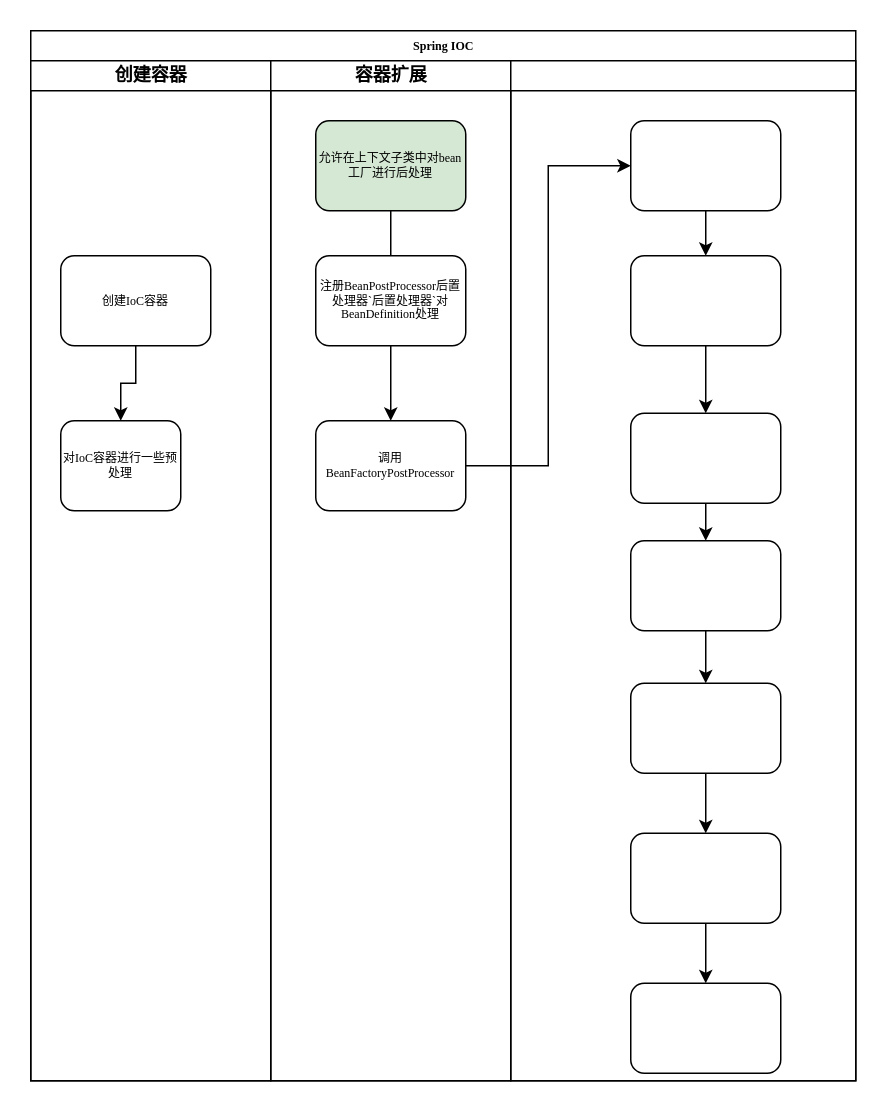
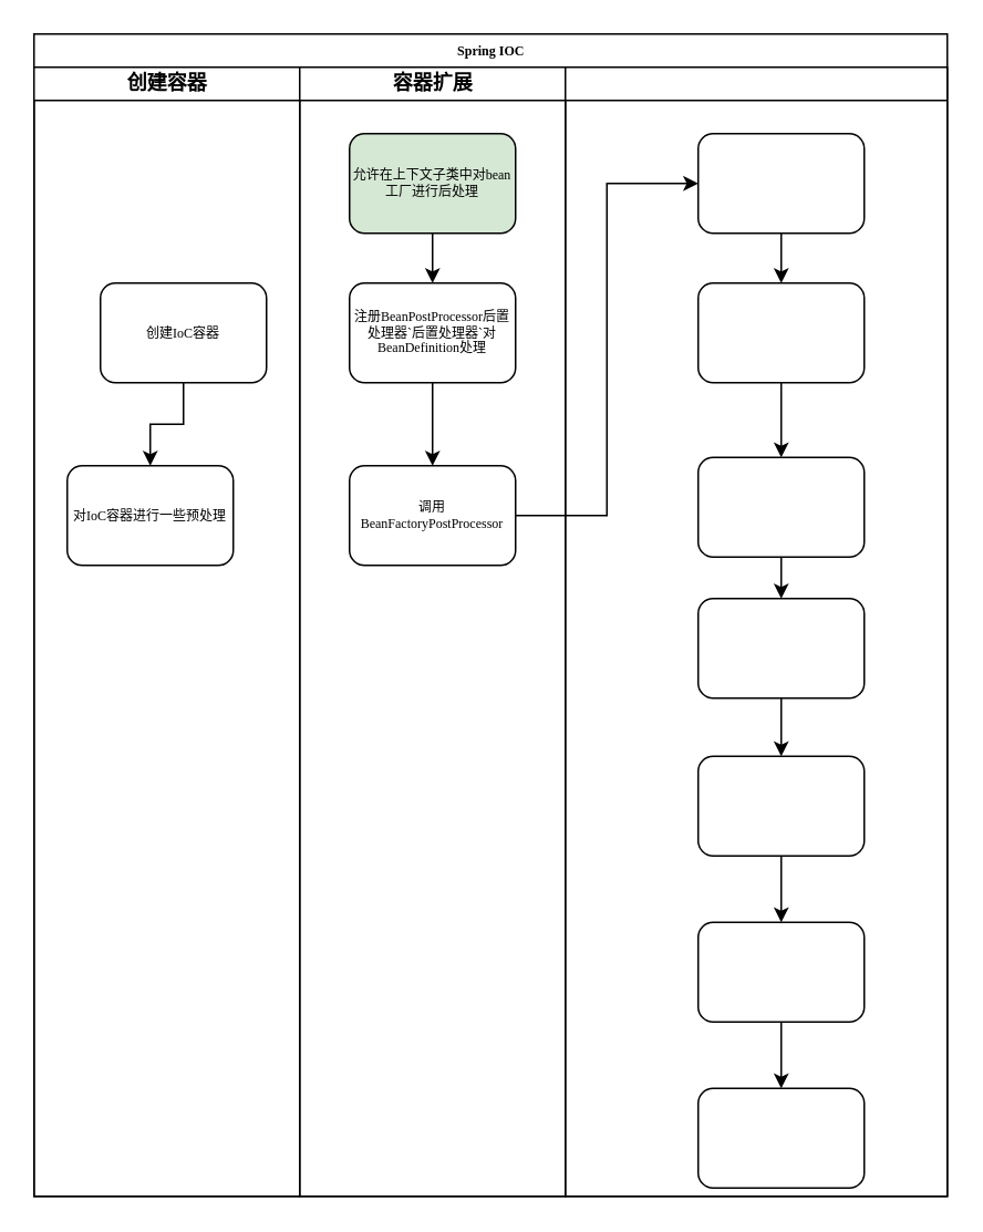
  <mxCell id="0" />
  <mxCell id="1" parent="0" />
  <mxCell id="2" value="Spring IOC" style="swimlane;html=1;childLayout=stackLayout;startSize=20;rounded=0;shadow=0;labelBackgroundColor=none;strokeWidth=1;fontFamily=Verdana;fontSize=8;align=center;" parent="1" vertex="1"><mxGeometry x="20" y="20" width="550" height="700" as="geometry" /></mxCell>
  <mxCell id="3" value="创建容器" style="swimlane;html=1;startSize=20;" parent="2" vertex="1"><mxGeometry y="20" width="160" height="680" as="geometry" /></mxCell>
  <mxCell id="4" value="" style="edgeStyle=orthogonalEdgeStyle;rounded=0;orthogonalLoop=1;jettySize=auto;html=1;" edge="1" parent="3" source="5" target="6"><mxGeometry relative="1" as="geometry" /></mxCell>
- <mxCell id="5" value="创建IoC容器" style="rounded=1;whiteSpace=wrap;html=1;shadow=0;labelBackgroundColor=none;strokeWidth=1;fontFamily=Verdana;fontSize=8;align=center;" vertex="1" parent="3"><mxGeometry x="20" y="130" width="100" height="60" as="geometry" /></mxCell>
- <mxCell id="6" value="对IoC容器进行一些预处理" style="rounded=1;whiteSpace=wrap;html=1;shadow=0;labelBackgroundColor=none;strokeWidth=1;fontFamily=Verdana;fontSize=8;align=center;" vertex="1" parent="3"><mxGeometry x="20" y="240" width="80" height="60" as="geometry" /></mxCell>
+ <mxCell id="5" value="创建IoC容器" style="rounded=1;whiteSpace=wrap;html=1;shadow=0;labelBackgroundColor=none;strokeWidth=1;fontFamily=Verdana;fontSize=8;align=center;" vertex="1" parent="3"><mxGeometry x="40" y="130" width="100" height="60" as="geometry" /></mxCell>
+ <mxCell id="6" value="对IoC容器进行一些预处理" style="rounded=1;whiteSpace=wrap;html=1;shadow=0;labelBackgroundColor=none;strokeWidth=1;fontFamily=Verdana;fontSize=8;align=center;" vertex="1" parent="3"><mxGeometry x="20" y="240" width="100" height="60" as="geometry" /></mxCell>
  <mxCell id="7" value="容器扩展" style="swimlane;html=1;startSize=20;" vertex="1" parent="2"><mxGeometry x="160" y="20" width="160" height="680" as="geometry" /></mxCell>
- <mxCell id="8" value="" style="edgeStyle=orthogonalEdgeStyle;rounded=0;orthogonalLoop=1;jettySize=auto;html=1;endArrow=none;" edge="1" parent="7" source="9" target="11"><mxGeometry relative="1" as="geometry" /></mxCell>
+ <mxCell id="8" value="" style="edgeStyle=orthogonalEdgeStyle;rounded=0;orthogonalLoop=1;jettySize=auto;html=1;" edge="1" parent="7" source="9" target="11"><mxGeometry relative="1" as="geometry" /></mxCell>
  <mxCell id="9" value="允许在上下文子类中对bean工厂进行后处理" style="rounded=1;whiteSpace=wrap;html=1;shadow=0;labelBackgroundColor=none;strokeWidth=1;fontFamily=Verdana;fontSize=8;align=center;fillColor=#d5e8d4;" vertex="1" parent="7"><mxGeometry x="30" y="40" width="100" height="60" as="geometry" /></mxCell>
  <mxCell id="10" value="" style="edgeStyle=orthogonalEdgeStyle;rounded=0;orthogonalLoop=1;jettySize=auto;html=1;" edge="1" parent="7" source="11" target="12"><mxGeometry relative="1" as="geometry" /></mxCell>
  <mxCell id="11" value="注册BeanPostProcessor后置处理器`后置处理器`对BeanDefinition处理" style="rounded=1;whiteSpace=wrap;html=1;shadow=0;labelBackgroundColor=none;strokeWidth=1;fontFamily=Verdana;fontSize=8;align=center;" vertex="1" parent="7"><mxGeometry x="30" y="130" width="100" height="60" as="geometry" /></mxCell>
  <mxCell id="12" value="调用BeanFactoryPostProcessor" style="rounded=1;whiteSpace=wrap;html=1;shadow=0;labelBackgroundColor=none;strokeWidth=1;fontFamily=Verdana;fontSize=8;align=center;" vertex="1" parent="7"><mxGeometry x="30" y="240" width="100" height="60" as="geometry" /></mxCell>
  <mxCell id="13" value="" style="swimlane;html=1;startSize=20;" vertex="1" parent="2"><mxGeometry x="320" y="20" width="230" height="680" as="geometry" /></mxCell>
  <mxCell id="14" value="" style="edgeStyle=orthogonalEdgeStyle;rounded=0;orthogonalLoop=1;jettySize=auto;html=1;" edge="1" parent="13" source="15" target="17"><mxGeometry relative="1" as="geometry" /></mxCell>
  <mxCell id="15" value="" style="rounded=1;whiteSpace=wrap;html=1;shadow=0;labelBackgroundColor=none;strokeWidth=1;fontFamily=Verdana;fontSize=8;align=center;" vertex="1" parent="13"><mxGeometry x="80" y="40" width="100" height="60" as="geometry" /></mxCell>
  <mxCell id="16" value="" style="edgeStyle=orthogonalEdgeStyle;rounded=0;orthogonalLoop=1;jettySize=auto;html=1;" edge="1" parent="13" source="17" target="19"><mxGeometry relative="1" as="geometry" /></mxCell>
  <mxCell id="17" value="" style="rounded=1;whiteSpace=wrap;html=1;shadow=0;labelBackgroundColor=none;strokeWidth=1;fontFamily=Verdana;fontSize=8;align=center;" vertex="1" parent="13"><mxGeometry x="80" y="130" width="100" height="60" as="geometry" /></mxCell>
  <mxCell id="18" value="" style="edgeStyle=orthogonalEdgeStyle;rounded=0;orthogonalLoop=1;jettySize=auto;html=1;" edge="1" parent="13" source="19" target="21"><mxGeometry relative="1" as="geometry" /></mxCell>
  <mxCell id="19" value="" style="rounded=1;whiteSpace=wrap;html=1;shadow=0;labelBackgroundColor=none;strokeWidth=1;fontFamily=Verdana;fontSize=8;align=center;" vertex="1" parent="13"><mxGeometry x="80" y="235" width="100" height="60" as="geometry" /></mxCell>
  <mxCell id="20" style="edgeStyle=orthogonalEdgeStyle;rounded=0;orthogonalLoop=1;jettySize=auto;html=1;entryX=0.5;entryY=0;entryDx=0;entryDy=0;" edge="1" parent="13" source="21" target="23"><mxGeometry relative="1" as="geometry" /></mxCell>
  <mxCell id="21" value="" style="rounded=1;whiteSpace=wrap;html=1;shadow=0;labelBackgroundColor=none;strokeWidth=1;fontFamily=Verdana;fontSize=8;align=center;" vertex="1" parent="13"><mxGeometry x="80" y="320" width="100" height="60" as="geometry" /></mxCell>
  <mxCell id="22" value="" style="edgeStyle=orthogonalEdgeStyle;rounded=0;orthogonalLoop=1;jettySize=auto;html=1;" edge="1" parent="13" source="23" target="25"><mxGeometry relative="1" as="geometry" /></mxCell>
  <mxCell id="23" value="" style="rounded=1;whiteSpace=wrap;html=1;shadow=0;labelBackgroundColor=none;strokeWidth=1;fontFamily=Verdana;fontSize=8;align=center;" vertex="1" parent="13"><mxGeometry x="80" y="415" width="100" height="60" as="geometry" /></mxCell>
  <mxCell id="24" value="" style="edgeStyle=orthogonalEdgeStyle;rounded=0;orthogonalLoop=1;jettySize=auto;html=1;" edge="1" parent="13" source="25" target="26"><mxGeometry relative="1" as="geometry" /></mxCell>
  <mxCell id="25" value="" style="rounded=1;whiteSpace=wrap;html=1;shadow=0;labelBackgroundColor=none;strokeWidth=1;fontFamily=Verdana;fontSize=8;align=center;" vertex="1" parent="13"><mxGeometry x="80" y="515" width="100" height="60" as="geometry" /></mxCell>
  <mxCell id="26" value="" style="rounded=1;whiteSpace=wrap;html=1;shadow=0;labelBackgroundColor=none;strokeWidth=1;fontFamily=Verdana;fontSize=8;align=center;" vertex="1" parent="13"><mxGeometry x="80" y="615" width="100" height="60" as="geometry" /></mxCell>
  <mxCell id="27" style="edgeStyle=orthogonalEdgeStyle;rounded=0;orthogonalLoop=1;jettySize=auto;html=1;entryX=0;entryY=0.5;entryDx=0;entryDy=0;" edge="1" parent="2" source="12" target="15"><mxGeometry relative="1" as="geometry" /></mxCell>
